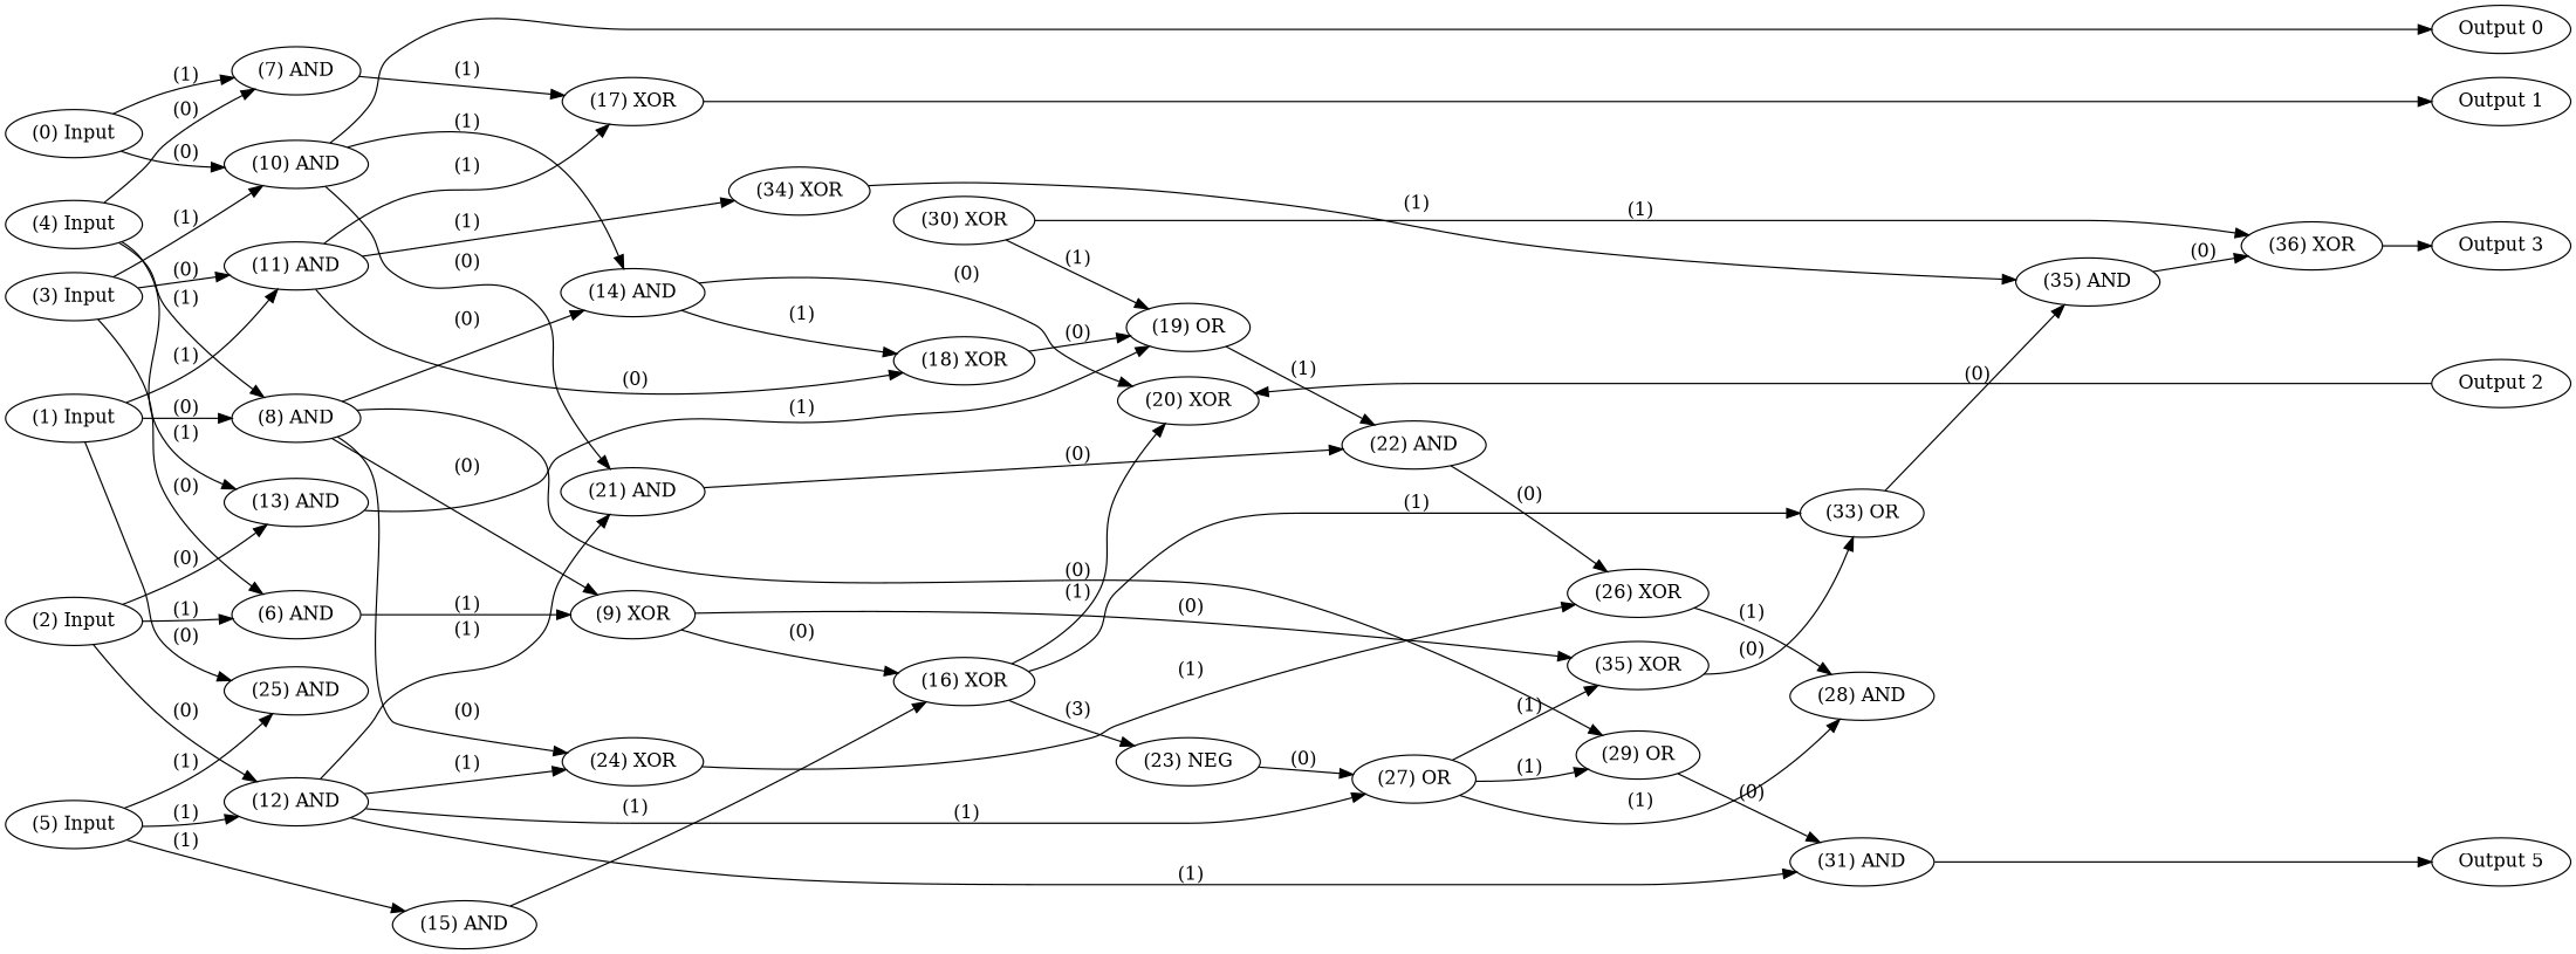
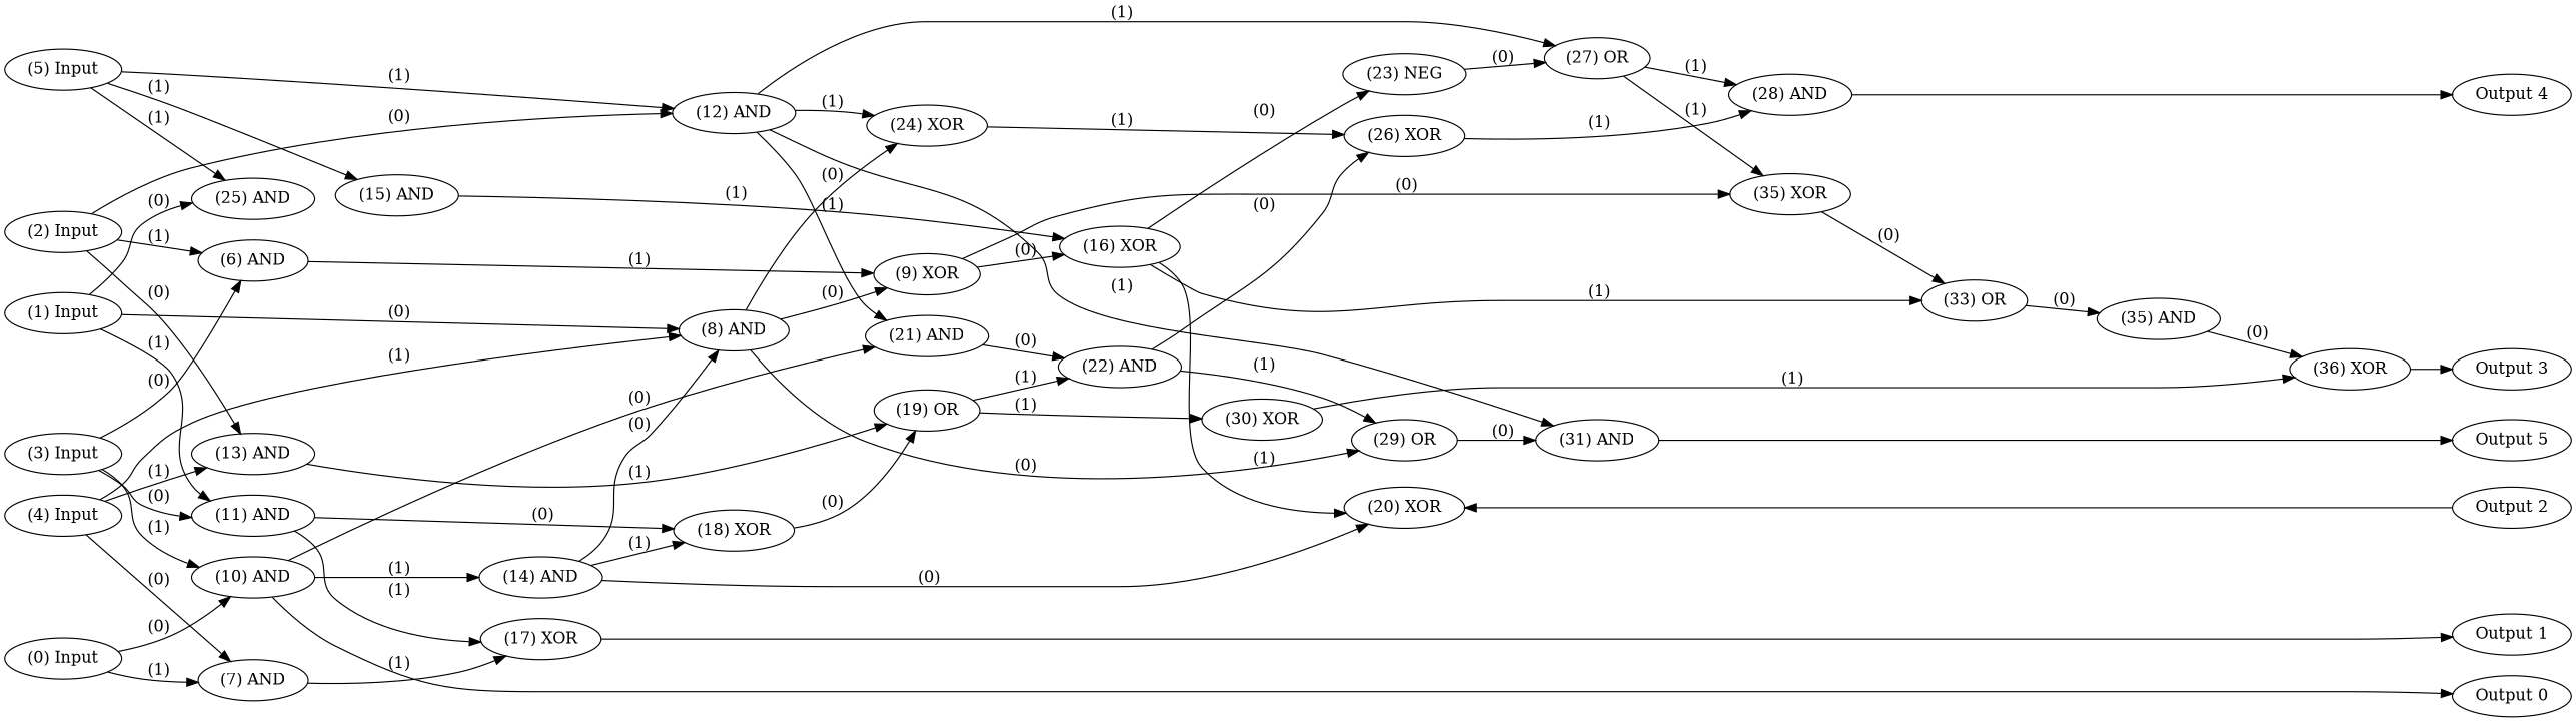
  digraph {
    rankdir=LR
    node [color=black fontcolor=black labelfontcolor=black]
    edge [bold=true color=black fontcolor=black labelfontcolor=black]
    n1 [label="(0) Input"]
    n2 [label="(1) Input"]
    n3 [label="(2) Input"]
    n4 [label="(3) Input"]
    n5 [label="(4) Input"]
    n6 [label="(5) Input"]
    n7 [label="Output 0"]
    n8 [label="Output 1"]
    n9 [label="Output 2"]
    n10 [label="Output 3"]
+   n11 [label="Output 4"]
    n12 [label="Output 5"]
    n13 [label="(7) AND"]
    n14 [label="(10) AND"]
    n15 [label="(8) AND"]
    n16 [label="(11) AND"]
    n17 [label="(25) AND"]
    n18 [label="(6) AND"]
    n19 [label="(12) AND"]
    n20 [label="(13) AND"]
    n21 [label="(15) AND"]
    n22 [label="(20) XOR"]
    n23 [label="(17) XOR"]
    n24 [label="(14) AND"]
    n25 [label="(21) AND"]
    n26 [label="(16) XOR"]
    n27 [label="(9) XOR"]
    n28 [label="(24) XOR"]
    n29 [label="(29) OR"]
    n30 [label="(18) XOR"]
-   n31 [label="(34) XOR"]
    n32 [label="(27) OR"]
    n33 [label="(31) AND"]
    n34 [label="(19) OR"]
    n35 [label="(35) XOR"]
    n36 [label="(26) XOR"]
    n37 [label="(23) NEG"]
    n38 [label="(33) OR"]
    n39 [label="(22) AND"]
    n40 [label="(35) AND"]
    n41 [label="(28) AND"]
    n42 [label="(30) XOR"]
    n43 [label="(36) XOR"]
    subgraph sub_1 {
      rank=source
      n1
      n2
      n3
      n4
      n5
      n6
    }
    subgraph sub_2 {
      rank=max
      n7
      n8
      n9
      n10
+     n11
      n12
    }
    n1 -> n13 [label=" (1)"]
    n1 -> n14 [label=" (0)"]
    n2 -> n15 [label=" (0)"]
    n2 -> n16 [label=" (1)"]
    n2 -> n17 [label=" (0)"]
    n3 -> n18 [label=" (1)"]
    n3 -> n19 [label=" (0)"]
    n3 -> n20 [label=" (0)"]
    n4 -> n14 [label=" (1)"]
    n4 -> n16 [label=" (0)"]
    n4 -> n18 [label=" (0)"]
    n5 -> n13 [label=" (0)"]
    n5 -> n15 [label=" (1)"]
    n5 -> n20 [label=" (1)"]
    n6 -> n17 [label=" (1)"]
    n6 -> n19 [label=" (1)"]
    n6 -> n21 [label=" (1)"]
    n9 -> n22
    n13 -> n23 [label=" (1)"]
    n14 -> n7
    n14 -> n24 [label=" (1)"]
    n14 -> n25 [label=" (0)"]
-   n15 -> n24 [label=" (0)"]
+   n24 -> n15 [label=" (0)"]
    n15 -> n27 [label=" (0)"]
    n15 -> n28 [label=" (0)"]
    n15 -> n29 [label=" (0)"]
    n16 -> n23 [label=" (1)"]
    n16 -> n30 [label=" (0)"]
-   n16 -> n31 [label=" (1)"]
    n18 -> n27 [label=" (1)"]
    n19 -> n25 [label=" (1)"]
    n19 -> n28 [label=" (1)"]
    n19 -> n32 [label=" (1)"]
    n19 -> n33 [label=" (1)"]
    n20 -> n34 [label=" (1)"]
    n21 -> n26 [label=" (1)"]
    n23 -> n8
    n24 -> n22 [label=" (0)"]
    n24 -> n30 [label=" (1)"]
    n25 -> n39 [label=" (0)"]
    n26 -> n22 [label=" (1)"]
-   n26 -> n37 [label=" (3)"]
+   n26 -> n37 [label=" (0)"]
    n26 -> n38 [label=" (1)"]
    n27 -> n26 [label=" (0)"]
    n27 -> n35 [label=" (0)"]
    n28 -> n36 [label=" (1)"]
    n29 -> n33 [label=" (0)"]
    n30 -> n34 [label=" (0)"]
-   n31 -> n40 [label=" (1)"]
    n32 -> n35 [label=" (1)"]
    n32 -> n41 [label=" (1)"]
    n33 -> n12
    n34 -> n39 [label=" (1)"]
-   n42 -> n34 [label=" (1)"]
+   n34 -> n42 [label=" (1)"]
    n35 -> n38 [label=" (0)"]
    n36 -> n41 [label=" (1)"]
    n37 -> n32 [label=" (0)"]
    n38 -> n40 [label=" (0)"]
-   n32 -> n29 [label=" (1)"]
+   n39 -> n29 [label=" (1)"]
    n39 -> n36 [label=" (0)"]
    n40 -> n43 [label=" (0)"]
+   n41 -> n11
    n42 -> n43 [label=" (1)"]
    n43 -> n10
  }
